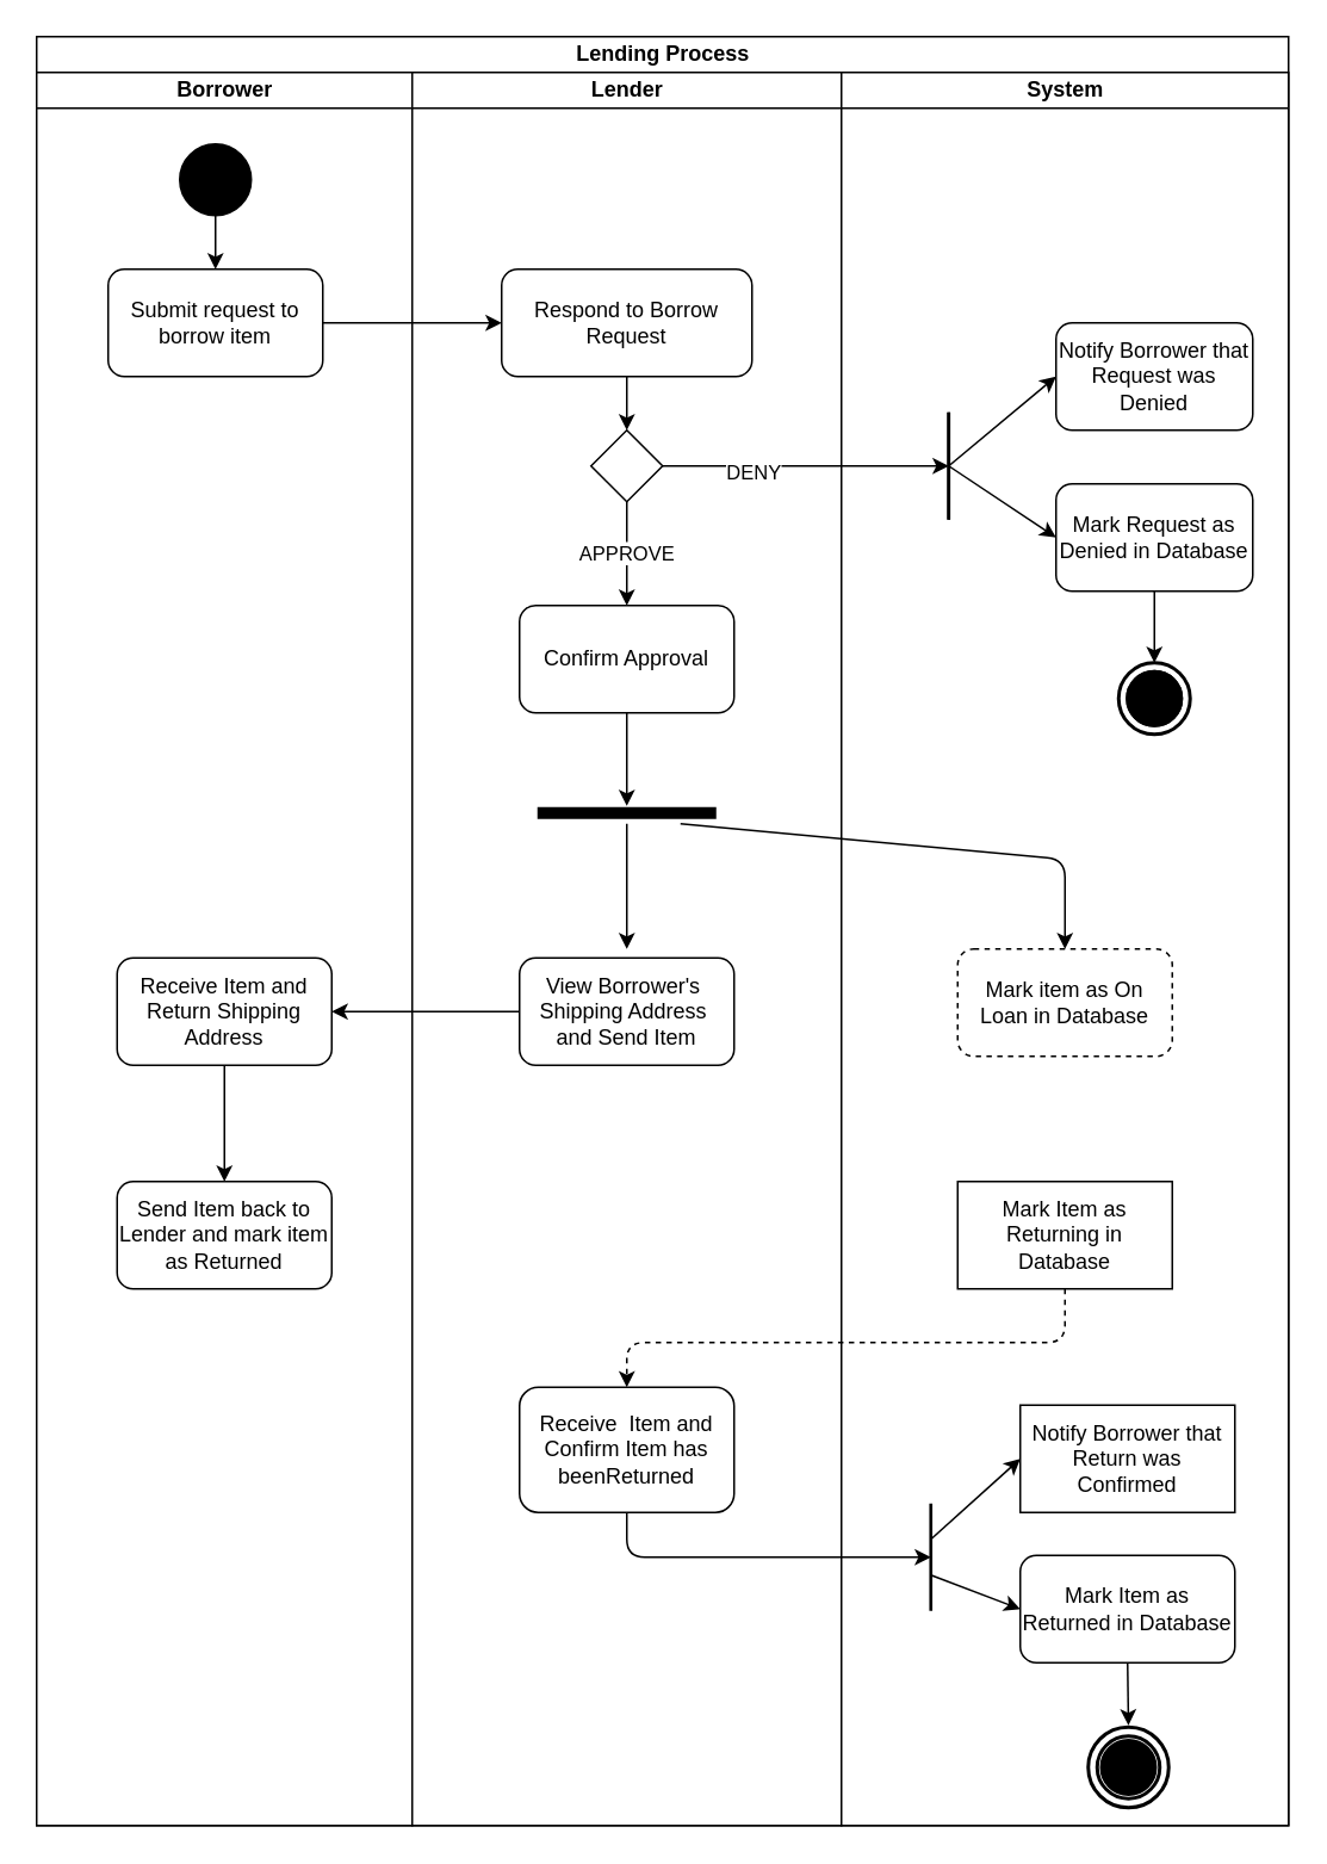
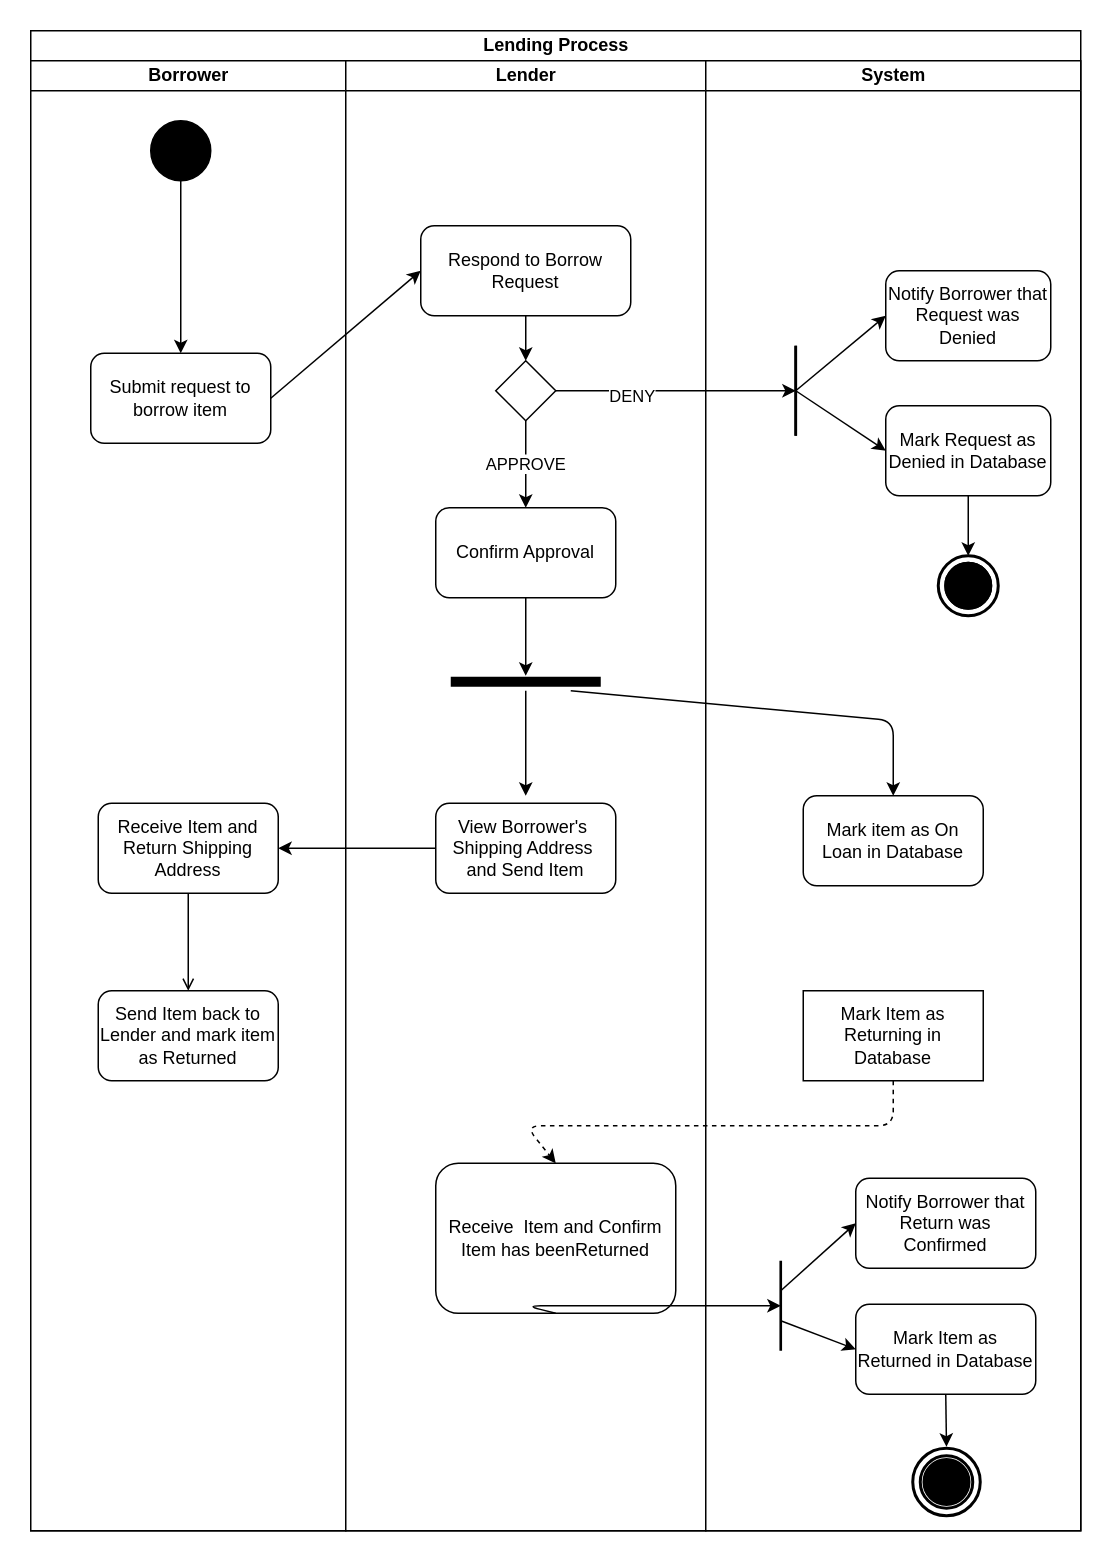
  <mxCell id="0" />
  <mxCell id="1" parent="0" />
  <mxCell id="2" value="Lending Process" style="swimlane;html=1;childLayout=stackLayout;resizeParent=1;resizeParentMax=0;startSize=20;fillColor=#FFFFFF;" vertex="1" parent="1"><mxGeometry x="20" y="20" width="700" height="1000" as="geometry" /></mxCell>
  <mxCell id="3" value="Borrower" style="swimlane;html=1;startSize=20;fillColor=#FFFFFF;swimlaneFillColor=#ffffff;" vertex="1" parent="2"><mxGeometry y="20" width="210" height="980" as="geometry" /></mxCell>
  <mxCell id="4" value="" style="ellipse;whiteSpace=wrap;html=1;aspect=fixed;fillColor=#000000;" vertex="1" parent="3"><mxGeometry x="80" y="40" width="40" height="40" as="geometry" /></mxCell>
- <mxCell id="5" value="Submit request to borrow item" style="rounded=1;whiteSpace=wrap;html=1;fillColor=#FFFFFF;" vertex="1" parent="3"><mxGeometry x="40" y="110" width="120" height="60" as="geometry" /></mxCell>
+ <mxCell id="5" value="Submit request to borrow item" style="rounded=1;whiteSpace=wrap;html=1;fillColor=#FFFFFF;" vertex="1" parent="3"><mxGeometry x="40" y="195" width="120" height="60" as="geometry" /></mxCell>
  <mxCell id="6" value="" style="endArrow=classic;html=1;entryX=0.5;entryY=0;entryDx=0;entryDy=0;exitX=0.5;exitY=1;exitDx=0;exitDy=0;" edge="1" parent="3" source="4" target="5"><mxGeometry width="50" height="50" relative="1" as="geometry"><mxPoint x="100" y="70" as="sourcePoint" /><mxPoint x="350" y="420" as="targetPoint" /></mxGeometry></mxCell>
  <mxCell id="7" value="Receive Item and Return Shipping Address" style="rounded=1;whiteSpace=wrap;html=1;fillColor=#FFFFFF;" vertex="1" parent="3"><mxGeometry x="45" y="495" width="120" height="60" as="geometry" /></mxCell>
  <mxCell id="8" value="Send Item back to Lender and mark item as Returned" style="rounded=1;whiteSpace=wrap;html=1;fillColor=#FFFFFF;" vertex="1" parent="3"><mxGeometry x="45" y="620" width="120" height="60" as="geometry" /></mxCell>
- <mxCell id="9" value="" style="endArrow=classic;html=1;strokeWidth=1;exitX=0.5;exitY=1;exitDx=0;exitDy=0;entryX=0.5;entryY=0;entryDx=0;entryDy=0;" edge="1" parent="3" source="7" target="8"><mxGeometry width="50" height="50" relative="1" as="geometry"><mxPoint x="300" y="470" as="sourcePoint" /><mxPoint x="350" y="420" as="targetPoint" /></mxGeometry></mxCell>
+ <mxCell id="9" value="" style="endArrow=open;html=1;strokeWidth=1;exitX=0.5;exitY=1;exitDx=0;exitDy=0;entryX=0.5;entryY=0;entryDx=0;entryDy=0;" edge="1" parent="3" source="7" target="8"><mxGeometry width="50" height="50" relative="1" as="geometry"><mxPoint x="300" y="470" as="sourcePoint" /><mxPoint x="350" y="420" as="targetPoint" /></mxGeometry></mxCell>
  <mxCell id="10" value="Lender" style="swimlane;html=1;startSize=20;swimlaneFillColor=#ffffff;" vertex="1" parent="2"><mxGeometry x="210" y="20" width="240" height="980" as="geometry" /></mxCell>
  <mxCell id="11" value="Respond to Borrow Request" style="rounded=1;whiteSpace=wrap;html=1;fillColor=#FFFFFF;" vertex="1" parent="10"><mxGeometry x="50" y="110" width="140" height="60" as="geometry" /></mxCell>
  <mxCell id="12" value="" style="rhombus;whiteSpace=wrap;html=1;fillColor=#FFFFFF;" vertex="1" parent="10"><mxGeometry x="100" y="200" width="40" height="40" as="geometry" /></mxCell>
  <mxCell id="13" value="" style="endArrow=classic;html=1;exitX=0.5;exitY=1;exitDx=0;exitDy=0;entryX=0.5;entryY=0;entryDx=0;entryDy=0;" edge="1" parent="10" source="11" target="12"><mxGeometry width="50" height="50" relative="1" as="geometry"><mxPoint x="260" y="250" as="sourcePoint" /><mxPoint x="140" y="420" as="targetPoint" /></mxGeometry></mxCell>
  <mxCell id="14" value="Confirm Approval" style="rounded=1;whiteSpace=wrap;html=1;fillColor=#FFFFFF;" vertex="1" parent="10"><mxGeometry x="60" y="298" width="120" height="60" as="geometry" /></mxCell>
  <mxCell id="15" value="APPROVE" style="endArrow=classic;html=1;exitX=0.5;exitY=1;exitDx=0;exitDy=0;entryX=0.5;entryY=0;entryDx=0;entryDy=0;" edge="1" parent="10" source="12" target="14"><mxGeometry width="50" height="50" relative="1" as="geometry"><mxPoint x="90" y="470" as="sourcePoint" /><mxPoint x="140" y="420" as="targetPoint" /></mxGeometry></mxCell>
  <mxCell id="16" value="" style="shape=link;html=1;strokeWidth=5;width=-2.308;" edge="1" parent="10"><mxGeometry width="100" relative="1" as="geometry"><mxPoint x="70" y="414" as="sourcePoint" /><mxPoint x="170" y="414" as="targetPoint" /></mxGeometry></mxCell>
  <mxCell id="17" value="View Borrower's&amp;nbsp; Shipping Address&amp;nbsp; and Send Item" style="rounded=1;whiteSpace=wrap;html=1;fillColor=#FFFFFF;" vertex="1" parent="10"><mxGeometry x="60" y="495" width="120" height="60" as="geometry" /></mxCell>
- <mxCell id="18" value="Receive&amp;nbsp; Item and Confirm Item has beenReturned" style="rounded=1;whiteSpace=wrap;html=1;fillColor=#FFFFFF;" vertex="1" parent="10"><mxGeometry x="60" y="735" width="120" height="70" as="geometry" /></mxCell>
+ <mxCell id="18" value="Receive&amp;nbsp; Item and Confirm Item has beenReturned" style="rounded=1;whiteSpace=wrap;html=1;fillColor=#FFFFFF;" vertex="1" parent="10"><mxGeometry x="60" y="735" width="160" height="100" as="geometry" /></mxCell>
  <mxCell id="19" value="" style="endArrow=classic;html=1;exitX=1;exitY=0.5;exitDx=0;exitDy=0;entryX=0;entryY=0.5;entryDx=0;entryDy=0;" edge="1" parent="2" source="5" target="11"><mxGeometry width="50" height="50" relative="1" as="geometry"><mxPoint x="300" y="490" as="sourcePoint" /><mxPoint x="490" y="140" as="targetPoint" /></mxGeometry></mxCell>
  <mxCell id="20" value="" style="endArrow=classic;html=1;strokeWidth=1;exitX=0;exitY=0.5;exitDx=0;exitDy=0;entryX=1;entryY=0.5;entryDx=0;entryDy=0;" edge="1" parent="2" source="17" target="7"><mxGeometry width="50" height="50" relative="1" as="geometry"><mxPoint x="300" y="490" as="sourcePoint" /><mxPoint x="350" y="440" as="targetPoint" /></mxGeometry></mxCell>
  <mxCell id="21" value="System" style="swimlane;html=1;startSize=20;swimlaneFillColor=#ffffff;" vertex="1" parent="2"><mxGeometry x="450" y="20" width="250" height="980" as="geometry" /></mxCell>
  <mxCell id="22" value="Notify Borrower that Request was Denied" style="rounded=1;whiteSpace=wrap;html=1;fillColor=#FFFFFF;" vertex="1" parent="21"><mxGeometry x="120" y="140" width="110" height="60" as="geometry" /></mxCell>
  <mxCell id="23" value="Mark Request as Denied in Database" style="rounded=1;whiteSpace=wrap;html=1;fillColor=#FFFFFF;" vertex="1" parent="21"><mxGeometry x="120" y="230" width="110" height="60" as="geometry" /></mxCell>
  <mxCell id="24" value="" style="shape=link;html=1;width=-0.769;" edge="1" parent="21"><mxGeometry width="100" relative="1" as="geometry"><mxPoint x="60" y="250" as="sourcePoint" /><mxPoint x="60" y="190" as="targetPoint" /></mxGeometry></mxCell>
- <mxCell id="25" value="Mark item as On Loan in Database" style="rounded=1;whiteSpace=wrap;html=1;fillColor=#FFFFFF;dashed=1;" vertex="1" parent="21"><mxGeometry x="65" y="490" width="120" height="60" as="geometry" /></mxCell>
+ <mxCell id="25" value="Mark item as On Loan in Database" style="rounded=1;whiteSpace=wrap;html=1;fillColor=#FFFFFF;" vertex="1" parent="21"><mxGeometry x="65" y="490" width="120" height="60" as="geometry" /></mxCell>
  <mxCell id="26" value="Mark Item as Returning in Database" style="whiteSpace=wrap;html=1;fillColor=#FFFFFF;rounded=0;" vertex="1" parent="21"><mxGeometry x="65" y="620" width="120" height="60" as="geometry" /></mxCell>
  <mxCell id="27" value="Mark Item as Returned in Database" style="rounded=1;whiteSpace=wrap;html=1;fillColor=#FFFFFF;" vertex="1" parent="21"><mxGeometry x="100" y="829" width="120" height="60" as="geometry" /></mxCell>
  <mxCell id="28" value="" style="shape=link;html=1;width=-0.769;" edge="1" parent="21"><mxGeometry width="100" relative="1" as="geometry"><mxPoint x="50" y="860" as="sourcePoint" /><mxPoint x="50" y="800" as="targetPoint" /></mxGeometry></mxCell>
- <mxCell id="29" value="Notify Borrower that Return was Confirmed" style="whiteSpace=wrap;html=1;fillColor=#FFFFFF;rounded=0;" vertex="1" parent="21"><mxGeometry x="100" y="745" width="120" height="60" as="geometry" /></mxCell>
+ <mxCell id="29" value="Notify Borrower that Return was Confirmed" style="rounded=1;whiteSpace=wrap;html=1;fillColor=#FFFFFF;" vertex="1" parent="21"><mxGeometry x="100" y="745" width="120" height="60" as="geometry" /></mxCell>
  <mxCell id="30" value="" style="ellipse;shape=doubleEllipse;whiteSpace=wrap;html=1;aspect=fixed;perimeterSpacing=1;strokeWidth=2;fillColor=#FFFFFF;" vertex="1" parent="21"><mxGeometry x="138" y="925" width="45" height="45" as="geometry" /></mxCell>
  <mxCell id="31" value="" style="endArrow=classic;html=1;strokeWidth=1;exitX=0.5;exitY=1;exitDx=0;exitDy=0;entryX=0.5;entryY=0;entryDx=0;entryDy=0;" edge="1" parent="21" source="27" target="30"><mxGeometry width="50" height="50" relative="1" as="geometry"><mxPoint x="-150" y="470" as="sourcePoint" /><mxPoint x="-100" y="420" as="targetPoint" /></mxGeometry></mxCell>
  <mxCell id="32" value="" style="ellipse;shape=doubleEllipse;whiteSpace=wrap;html=1;aspect=fixed;strokeWidth=2;fillColor=#FFFFFF;gradientColor=none;" vertex="1" parent="21"><mxGeometry x="155" y="330" width="40" height="40" as="geometry" /></mxCell>
  <mxCell id="33" value="" style="endArrow=classic;html=1;strokeWidth=1;exitX=0.5;exitY=1;exitDx=0;exitDy=0;entryX=0.5;entryY=0;entryDx=0;entryDy=0;" edge="1" parent="21" source="23" target="32"><mxGeometry width="50" height="50" relative="1" as="geometry"><mxPoint x="-150" y="470" as="sourcePoint" /><mxPoint x="-100" y="420" as="targetPoint" /></mxGeometry></mxCell>
  <mxCell id="34" value="" style="ellipse;whiteSpace=wrap;html=1;aspect=fixed;strokeWidth=2;gradientColor=none;fillColor=#000000;" vertex="1" parent="21"><mxGeometry x="160" y="335" width="30" height="30" as="geometry" /></mxCell>
  <mxCell id="35" value="" style="ellipse;whiteSpace=wrap;html=1;aspect=fixed;strokeWidth=2;gradientColor=none;fillColor=#000000;" vertex="1" parent="21"><mxGeometry x="145.5" y="932.5" width="30" height="30" as="geometry" /></mxCell>
  <mxCell id="36" value="" style="endArrow=classic;html=1;strokeWidth=1;exitX=0.5;exitY=1;exitDx=0;exitDy=0;entryX=0.5;entryY=0;entryDx=0;entryDy=0;dashed=1;" edge="1" parent="2" source="26" target="18"><mxGeometry width="50" height="50" relative="1" as="geometry"><mxPoint x="300" y="490" as="sourcePoint" /><mxPoint x="350" y="440" as="targetPoint" /><Array as="points"><mxPoint x="575" y="730" /><mxPoint x="330" y="730" /></Array></mxGeometry></mxCell>
  <mxCell id="37" value="" style="endArrow=classic;html=1;strokeWidth=1;exitX=0.5;exitY=1;exitDx=0;exitDy=0;" edge="1" parent="2" source="18"><mxGeometry width="50" height="50" relative="1" as="geometry"><mxPoint x="300" y="490" as="sourcePoint" /><mxPoint x="500" y="850" as="targetPoint" /><Array as="points"><mxPoint x="330" y="850" /></Array></mxGeometry></mxCell>
  <mxCell id="38" value="" style="endArrow=classic;html=1;exitX=1;exitY=0.5;exitDx=0;exitDy=0;" edge="1" parent="1" source="12"><mxGeometry width="50" height="50" relative="1" as="geometry"><mxPoint x="320" y="510" as="sourcePoint" /><mxPoint x="530" y="260" as="targetPoint" /></mxGeometry></mxCell>
  <mxCell id="39" value="DENY" style="edgeLabel;html=1;align=center;verticalAlign=middle;resizable=0;points=[];" vertex="1" connectable="0" parent="38"><mxGeometry x="-0.371" y="-3" relative="1" as="geometry"><mxPoint as="offset" /></mxGeometry></mxCell>
  <mxCell id="40" value="" style="endArrow=classic;html=1;entryX=0;entryY=0.5;entryDx=0;entryDy=0;" edge="1" parent="1" target="22"><mxGeometry width="50" height="50" relative="1" as="geometry"><mxPoint x="530" y="260" as="sourcePoint" /><mxPoint x="370" y="460" as="targetPoint" /></mxGeometry></mxCell>
  <mxCell id="41" value="" style="endArrow=classic;html=1;entryX=0;entryY=0.5;entryDx=0;entryDy=0;" edge="1" parent="1" target="23"><mxGeometry width="50" height="50" relative="1" as="geometry"><mxPoint x="530" y="260" as="sourcePoint" /><mxPoint x="370" y="460" as="targetPoint" /></mxGeometry></mxCell>
  <mxCell id="42" value="" style="endArrow=classic;html=1;exitX=0.5;exitY=1;exitDx=0;exitDy=0;" edge="1" parent="1" source="14"><mxGeometry width="50" height="50" relative="1" as="geometry"><mxPoint x="320" y="510" as="sourcePoint" /><mxPoint x="350" y="450" as="targetPoint" /></mxGeometry></mxCell>
  <mxCell id="43" value="" style="endArrow=classic;html=1;strokeWidth=1;" edge="1" parent="1"><mxGeometry width="50" height="50" relative="1" as="geometry"><mxPoint x="350" y="460" as="sourcePoint" /><mxPoint x="350" y="530" as="targetPoint" /></mxGeometry></mxCell>
  <mxCell id="44" value="" style="endArrow=classic;html=1;strokeWidth=1;entryX=0.5;entryY=0;entryDx=0;entryDy=0;" edge="1" parent="1" target="25"><mxGeometry width="50" height="50" relative="1" as="geometry"><mxPoint x="380" y="460" as="sourcePoint" /><mxPoint x="370" y="460" as="targetPoint" /><Array as="points"><mxPoint x="595" y="480" /></Array></mxGeometry></mxCell>
  <mxCell id="45" value="" style="shape=link;html=1;width=-0.769;" edge="1" parent="1"><mxGeometry width="100" relative="1" as="geometry"><mxPoint x="530" y="290" as="sourcePoint" /><mxPoint x="530" y="230" as="targetPoint" /></mxGeometry></mxCell>
  <mxCell id="46" value="" style="endArrow=classic;html=1;strokeWidth=1;entryX=0;entryY=0.5;entryDx=0;entryDy=0;" edge="1" parent="1" target="29"><mxGeometry width="50" height="50" relative="1" as="geometry"><mxPoint x="520" y="860" as="sourcePoint" /><mxPoint x="370" y="460" as="targetPoint" /></mxGeometry></mxCell>
  <mxCell id="47" value="" style="endArrow=classic;html=1;strokeWidth=1;entryX=0;entryY=0.5;entryDx=0;entryDy=0;" edge="1" parent="1" target="27"><mxGeometry width="50" height="50" relative="1" as="geometry"><mxPoint x="520" y="880" as="sourcePoint" /><mxPoint x="370" y="460" as="targetPoint" /></mxGeometry></mxCell>
